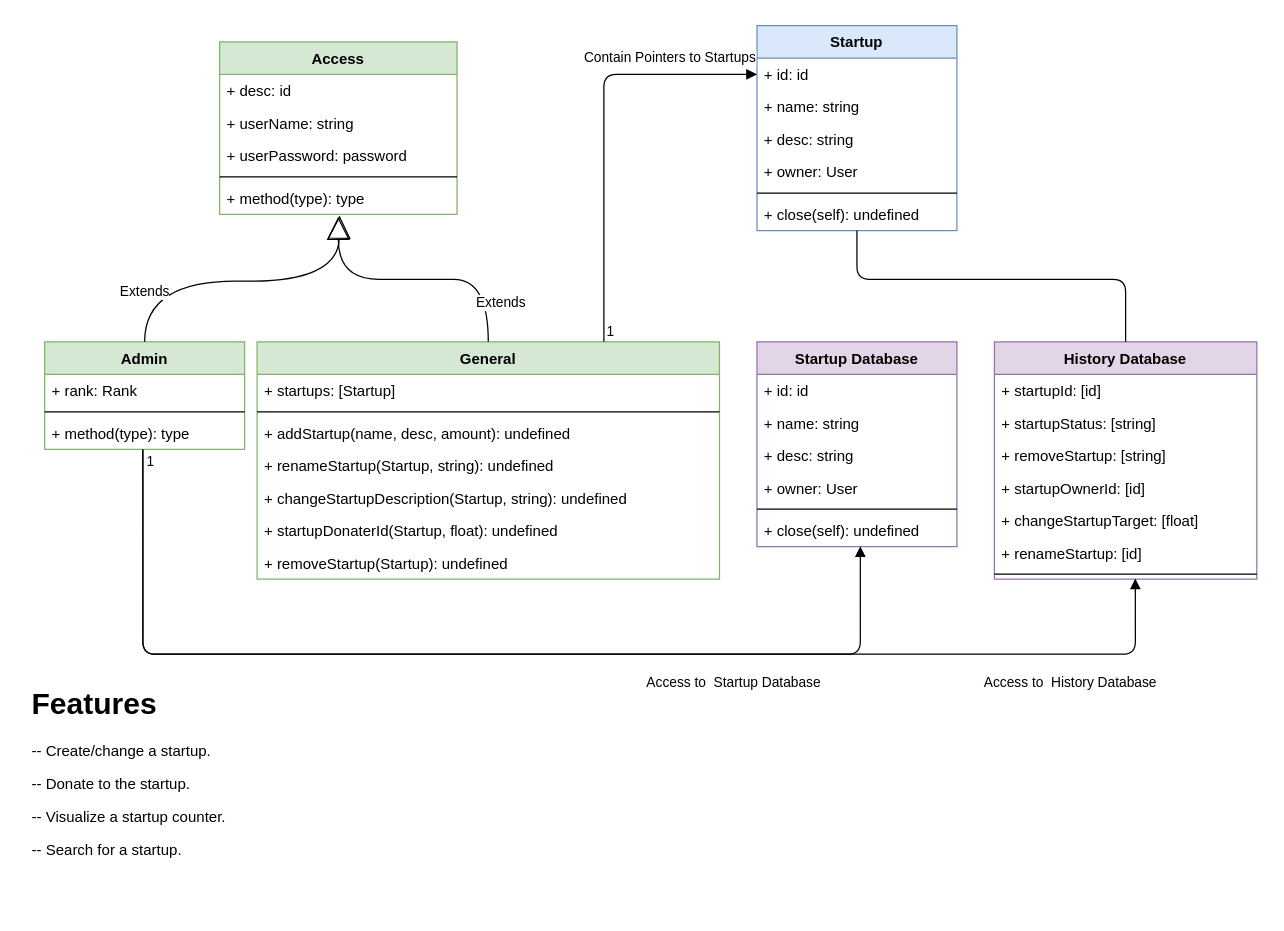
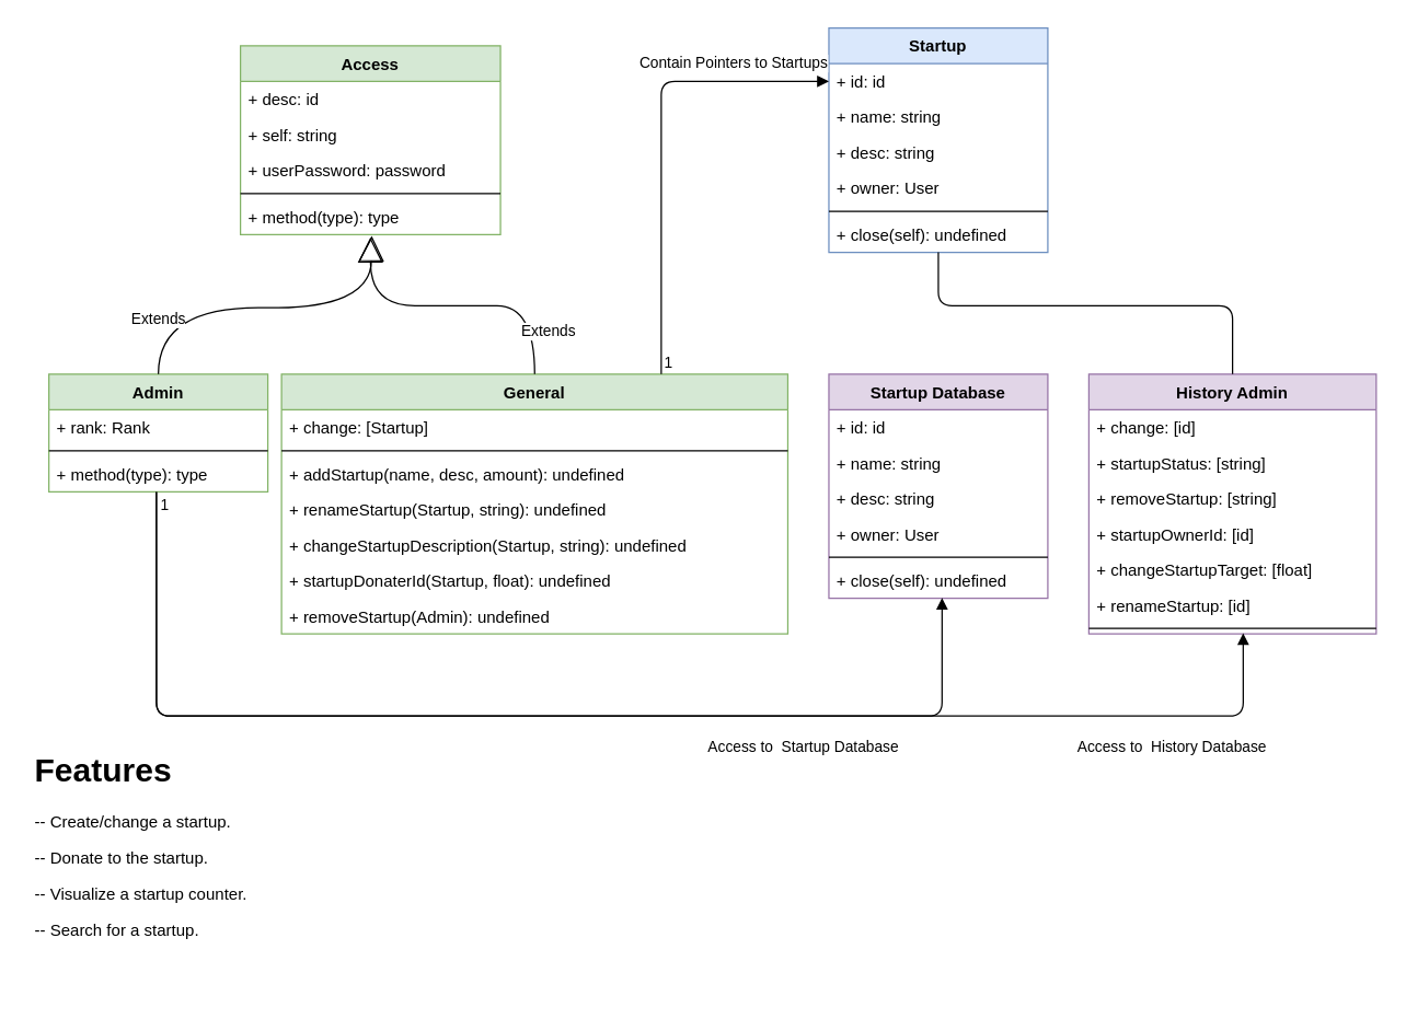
  <mxCell id="0" />
  <mxCell id="1" parent="0" />
  <mxCell id="2" value="Access&#10;" style="swimlane;fontStyle=1;align=center;verticalAlign=top;childLayout=stackLayout;horizontal=1;startSize=26;horizontalStack=0;resizeParent=1;resizeParentMax=0;resizeLast=0;collapsible=1;marginBottom=0;fillColor=#d5e8d4;strokeColor=#82b366;" vertex="1" parent="1"><mxGeometry x="175" y="33" width="190" height="138" as="geometry" /></mxCell>
  <mxCell id="3" value="+ desc: id" style="text;strokeColor=none;fillColor=none;align=left;verticalAlign=top;spacingLeft=4;spacingRight=4;overflow=hidden;rotatable=0;points=[[0,0.5],[1,0.5]];portConstraint=eastwest;" vertex="1" parent="2"><mxGeometry y="26" width="190" height="26" as="geometry" /></mxCell>
- <mxCell id="4" value="+ userName: string" style="text;strokeColor=none;fillColor=none;align=left;verticalAlign=top;spacingLeft=4;spacingRight=4;overflow=hidden;rotatable=0;points=[[0,0.5],[1,0.5]];portConstraint=eastwest;" vertex="1" parent="2"><mxGeometry y="52" width="190" height="26" as="geometry" /></mxCell>
+ <mxCell id="4" value="+ self: string" style="text;strokeColor=none;fillColor=none;align=left;verticalAlign=top;spacingLeft=4;spacingRight=4;overflow=hidden;rotatable=0;points=[[0,0.5],[1,0.5]];portConstraint=eastwest;" vertex="1" parent="2"><mxGeometry y="52" width="190" height="26" as="geometry" /></mxCell>
  <mxCell id="5" value="+ userPassword: password" style="text;strokeColor=none;fillColor=none;align=left;verticalAlign=top;spacingLeft=4;spacingRight=4;overflow=hidden;rotatable=0;points=[[0,0.5],[1,0.5]];portConstraint=eastwest;" vertex="1" parent="2"><mxGeometry y="78" width="190" height="26" as="geometry" /></mxCell>
  <mxCell id="6" value="" style="line;strokeWidth=1;fillColor=none;align=left;verticalAlign=middle;spacingTop=-1;spacingLeft=3;spacingRight=3;rotatable=0;labelPosition=right;points=[];portConstraint=eastwest;" vertex="1" parent="2"><mxGeometry y="104" width="190" height="8" as="geometry" /></mxCell>
  <mxCell id="7" value="+ method(type): type" style="text;strokeColor=none;fillColor=none;align=left;verticalAlign=top;spacingLeft=4;spacingRight=4;overflow=hidden;rotatable=0;points=[[0,0.5],[1,0.5]];portConstraint=eastwest;" vertex="1" parent="2"><mxGeometry y="112" width="190" height="26" as="geometry" /></mxCell>
  <mxCell id="8" value="General&#10;" style="swimlane;fontStyle=1;align=center;verticalAlign=top;childLayout=stackLayout;horizontal=1;startSize=26;horizontalStack=0;resizeParent=1;resizeParentMax=0;resizeLast=0;collapsible=1;marginBottom=0;fillColor=#d5e8d4;strokeColor=#82b366;" vertex="1" parent="1"><mxGeometry x="205" y="273" width="370" height="190" as="geometry" /></mxCell>
- <mxCell id="9" value="+ startups: [Startup]" style="text;strokeColor=none;fillColor=none;align=left;verticalAlign=top;spacingLeft=4;spacingRight=4;overflow=hidden;rotatable=0;points=[[0,0.5],[1,0.5]];portConstraint=eastwest;" vertex="1" parent="8"><mxGeometry y="26" width="370" height="26" as="geometry" /></mxCell>
+ <mxCell id="9" value="+ change: [Startup]" style="text;strokeColor=none;fillColor=none;align=left;verticalAlign=top;spacingLeft=4;spacingRight=4;overflow=hidden;rotatable=0;points=[[0,0.5],[1,0.5]];portConstraint=eastwest;" vertex="1" parent="8"><mxGeometry y="26" width="370" height="26" as="geometry" /></mxCell>
  <mxCell id="10" value="" style="line;strokeWidth=1;fillColor=none;align=left;verticalAlign=middle;spacingTop=-1;spacingLeft=3;spacingRight=3;rotatable=0;labelPosition=right;points=[];portConstraint=eastwest;" vertex="1" parent="8"><mxGeometry y="52" width="370" height="8" as="geometry" /></mxCell>
  <mxCell id="11" value="+ addStartup(name, desc, amount): undefined" style="text;strokeColor=none;fillColor=none;align=left;verticalAlign=top;spacingLeft=4;spacingRight=4;overflow=hidden;rotatable=0;points=[[0,0.5],[1,0.5]];portConstraint=eastwest;" vertex="1" parent="8"><mxGeometry y="60" width="370" height="26" as="geometry" /></mxCell>
  <mxCell id="12" value="+ renameStartup(Startup, string): undefined" style="text;strokeColor=none;fillColor=none;align=left;verticalAlign=top;spacingLeft=4;spacingRight=4;overflow=hidden;rotatable=0;points=[[0,0.5],[1,0.5]];portConstraint=eastwest;" vertex="1" parent="8"><mxGeometry y="86" width="370" height="26" as="geometry" /></mxCell>
  <mxCell id="13" value="+ changeStartupDescription(Startup, string): undefined" style="text;strokeColor=none;fillColor=none;align=left;verticalAlign=top;spacingLeft=4;spacingRight=4;overflow=hidden;rotatable=0;points=[[0,0.5],[1,0.5]];portConstraint=eastwest;" vertex="1" parent="8"><mxGeometry y="112" width="370" height="26" as="geometry" /></mxCell>
  <mxCell id="14" value="+ startupDonaterId(Startup, float): undefined" style="text;strokeColor=none;fillColor=none;align=left;verticalAlign=top;spacingLeft=4;spacingRight=4;overflow=hidden;rotatable=0;points=[[0,0.5],[1,0.5]];portConstraint=eastwest;" vertex="1" parent="8"><mxGeometry y="138" width="370" height="26" as="geometry" /></mxCell>
- <mxCell id="15" value="+ removeStartup(Startup): undefined" style="text;strokeColor=none;fillColor=none;align=left;verticalAlign=top;spacingLeft=4;spacingRight=4;overflow=hidden;rotatable=0;points=[[0,0.5],[1,0.5]];portConstraint=eastwest;" vertex="1" parent="8"><mxGeometry y="164" width="370" height="26" as="geometry" /></mxCell>
+ <mxCell id="15" value="+ removeStartup(Admin): undefined" style="text;strokeColor=none;fillColor=none;align=left;verticalAlign=top;spacingLeft=4;spacingRight=4;overflow=hidden;rotatable=0;points=[[0,0.5],[1,0.5]];portConstraint=eastwest;" vertex="1" parent="8"><mxGeometry y="164" width="370" height="26" as="geometry" /></mxCell>
  <mxCell id="16" value="Admin&#10;" style="swimlane;fontStyle=1;align=center;verticalAlign=top;childLayout=stackLayout;horizontal=1;startSize=26;horizontalStack=0;resizeParent=1;resizeParentMax=0;resizeLast=0;collapsible=1;marginBottom=0;fillColor=#d5e8d4;strokeColor=#82b366;" vertex="1" parent="1"><mxGeometry x="35" y="273" width="160" height="86" as="geometry" /></mxCell>
  <mxCell id="17" value="+ rank: Rank" style="text;strokeColor=none;fillColor=none;align=left;verticalAlign=top;spacingLeft=4;spacingRight=4;overflow=hidden;rotatable=0;points=[[0,0.5],[1,0.5]];portConstraint=eastwest;" vertex="1" parent="16"><mxGeometry y="26" width="160" height="26" as="geometry" /></mxCell>
  <mxCell id="18" value="" style="line;strokeWidth=1;fillColor=none;align=left;verticalAlign=middle;spacingTop=-1;spacingLeft=3;spacingRight=3;rotatable=0;labelPosition=right;points=[];portConstraint=eastwest;" vertex="1" parent="16"><mxGeometry y="52" width="160" height="8" as="geometry" /></mxCell>
  <mxCell id="19" value="+ method(type): type" style="text;strokeColor=none;fillColor=none;align=left;verticalAlign=top;spacingLeft=4;spacingRight=4;overflow=hidden;rotatable=0;points=[[0,0.5],[1,0.5]];portConstraint=eastwest;" vertex="1" parent="16"><mxGeometry y="60" width="160" height="26" as="geometry" /></mxCell>
  <mxCell id="20" value="Extends" style="endArrow=block;endSize=16;endFill=0;html=1;exitX=0.5;exitY=0;exitDx=0;exitDy=0;curved=1;" edge="1" parent="1" source="16"><mxGeometry x="-0.615" y="-10" width="160" relative="1" as="geometry"><mxPoint x="45" y="93" as="sourcePoint" /><mxPoint x="271" y="172" as="targetPoint" /><Array as="points"><mxPoint x="115" y="223" /><mxPoint x="270" y="226" /></Array><mxPoint as="offset" /></mxGeometry></mxCell>
  <mxCell id="21" value="Extends" style="endArrow=block;endSize=16;endFill=0;html=1;exitX=0.5;exitY=0;exitDx=0;exitDy=0;curved=1;" edge="1" parent="1" source="8"><mxGeometry x="-0.721" y="-10" width="160" relative="1" as="geometry"><mxPoint x="285" y="203" as="sourcePoint" /><mxPoint x="270" y="173" as="targetPoint" /><Array as="points"><mxPoint x="390" y="223" /><mxPoint x="335" y="223" /><mxPoint x="270" y="223" /></Array><mxPoint as="offset" /></mxGeometry></mxCell>
  <mxCell id="22" value="Startup" style="swimlane;fontStyle=1;align=center;verticalAlign=top;childLayout=stackLayout;horizontal=1;startSize=26;horizontalStack=0;resizeParent=1;resizeParentMax=0;resizeLast=0;collapsible=1;marginBottom=0;fillColor=#dae8fc;strokeColor=#6c8ebf;" vertex="1" parent="1"><mxGeometry x="605" y="20" width="160" height="164" as="geometry"><mxRectangle x="560" y="80" width="80" height="26" as="alternateBounds" /></mxGeometry></mxCell>
  <mxCell id="23" value="+ id: id" style="text;strokeColor=none;fillColor=none;align=left;verticalAlign=top;spacingLeft=4;spacingRight=4;overflow=hidden;rotatable=0;points=[[0,0.5],[1,0.5]];portConstraint=eastwest;" vertex="1" parent="22"><mxGeometry y="26" width="160" height="26" as="geometry" /></mxCell>
  <mxCell id="24" value="+ name: string" style="text;strokeColor=none;fillColor=none;align=left;verticalAlign=top;spacingLeft=4;spacingRight=4;overflow=hidden;rotatable=0;points=[[0,0.5],[1,0.5]];portConstraint=eastwest;" vertex="1" parent="22"><mxGeometry y="52" width="160" height="26" as="geometry" /></mxCell>
  <mxCell id="25" value="+ desc: string" style="text;strokeColor=none;fillColor=none;align=left;verticalAlign=top;spacingLeft=4;spacingRight=4;overflow=hidden;rotatable=0;points=[[0,0.5],[1,0.5]];portConstraint=eastwest;" vertex="1" parent="22"><mxGeometry y="78" width="160" height="26" as="geometry" /></mxCell>
  <mxCell id="26" value="+ owner: User" style="text;strokeColor=none;fillColor=none;align=left;verticalAlign=top;spacingLeft=4;spacingRight=4;overflow=hidden;rotatable=0;points=[[0,0.5],[1,0.5]];portConstraint=eastwest;" vertex="1" parent="22"><mxGeometry y="104" width="160" height="26" as="geometry" /></mxCell>
  <mxCell id="27" value="" style="line;strokeWidth=1;fillColor=none;align=left;verticalAlign=middle;spacingTop=-1;spacingLeft=3;spacingRight=3;rotatable=0;labelPosition=right;points=[];portConstraint=eastwest;" vertex="1" parent="22"><mxGeometry y="130" width="160" height="8" as="geometry" /></mxCell>
  <mxCell id="28" value="+ close(self): undefined" style="text;strokeColor=none;fillColor=none;align=left;verticalAlign=top;spacingLeft=4;spacingRight=4;overflow=hidden;rotatable=0;points=[[0,0.5],[1,0.5]];portConstraint=eastwest;" vertex="1" parent="22"><mxGeometry y="138" width="160" height="26" as="geometry" /></mxCell>
- <mxCell id="29" value="History Database" style="swimlane;fontStyle=1;align=center;verticalAlign=top;childLayout=stackLayout;horizontal=1;startSize=26;horizontalStack=0;resizeParent=1;resizeParentMax=0;resizeLast=0;collapsible=1;marginBottom=0;fillColor=#e1d5e7;strokeColor=#9673a6;" vertex="1" parent="1"><mxGeometry x="795" y="273" width="210" height="190" as="geometry" /></mxCell>
- <mxCell id="30" value="+ startupId: [id]" style="text;strokeColor=none;fillColor=none;align=left;verticalAlign=top;spacingLeft=4;spacingRight=4;overflow=hidden;rotatable=0;points=[[0,0.5],[1,0.5]];portConstraint=eastwest;" vertex="1" parent="29"><mxGeometry y="26" width="210" height="26" as="geometry" /></mxCell>
+ <mxCell id="29" value="History Admin" style="swimlane;fontStyle=1;align=center;verticalAlign=top;childLayout=stackLayout;horizontal=1;startSize=26;horizontalStack=0;resizeParent=1;resizeParentMax=0;resizeLast=0;collapsible=1;marginBottom=0;fillColor=#e1d5e7;strokeColor=#9673a6;" vertex="1" parent="1"><mxGeometry x="795" y="273" width="210" height="190" as="geometry" /></mxCell>
+ <mxCell id="30" value="+ change: [id]" style="text;strokeColor=none;fillColor=none;align=left;verticalAlign=top;spacingLeft=4;spacingRight=4;overflow=hidden;rotatable=0;points=[[0,0.5],[1,0.5]];portConstraint=eastwest;" vertex="1" parent="29"><mxGeometry y="26" width="210" height="26" as="geometry" /></mxCell>
  <mxCell id="31" value="+ startupStatus: [string]" style="text;strokeColor=none;fillColor=none;align=left;verticalAlign=top;spacingLeft=4;spacingRight=4;overflow=hidden;rotatable=0;points=[[0,0.5],[1,0.5]];portConstraint=eastwest;" vertex="1" parent="29"><mxGeometry y="52" width="210" height="26" as="geometry" /></mxCell>
  <mxCell id="32" value="+ removeStartup: [string]" style="text;strokeColor=none;fillColor=none;align=left;verticalAlign=top;spacingLeft=4;spacingRight=4;overflow=hidden;rotatable=0;points=[[0,0.5],[1,0.5]];portConstraint=eastwest;" vertex="1" parent="29"><mxGeometry y="78" width="210" height="26" as="geometry" /></mxCell>
  <mxCell id="33" value="+ startupOwnerId: [id]" style="text;strokeColor=none;fillColor=none;align=left;verticalAlign=top;spacingLeft=4;spacingRight=4;overflow=hidden;rotatable=0;points=[[0,0.5],[1,0.5]];portConstraint=eastwest;" vertex="1" parent="29"><mxGeometry y="104" width="210" height="26" as="geometry" /></mxCell>
  <mxCell id="34" value="+ changeStartupTarget: [float]" style="text;strokeColor=none;fillColor=none;align=left;verticalAlign=top;spacingLeft=4;spacingRight=4;overflow=hidden;rotatable=0;points=[[0,0.5],[1,0.5]];portConstraint=eastwest;" vertex="1" parent="29"><mxGeometry y="130" width="210" height="26" as="geometry" /></mxCell>
  <mxCell id="35" value="+ renameStartup: [id]" style="text;strokeColor=none;fillColor=none;align=left;verticalAlign=top;spacingLeft=4;spacingRight=4;overflow=hidden;rotatable=0;points=[[0,0.5],[1,0.5]];portConstraint=eastwest;" vertex="1" parent="29"><mxGeometry y="156" width="210" height="26" as="geometry" /></mxCell>
  <mxCell id="36" value="" style="line;strokeWidth=1;fillColor=none;align=left;verticalAlign=middle;spacingTop=-1;spacingLeft=3;spacingRight=3;rotatable=0;labelPosition=right;points=[];portConstraint=eastwest;" vertex="1" parent="29"><mxGeometry y="182" width="210" height="8" as="geometry" /></mxCell>
  <mxCell id="37" value="&lt;div&gt;Contain Pointers to Startups&lt;/div&gt;" style="endArrow=block;endFill=1;html=1;edgeStyle=orthogonalEdgeStyle;align=left;verticalAlign=top;exitX=0.75;exitY=0;exitDx=0;exitDy=0;entryX=0;entryY=0.5;entryDx=0;entryDy=0;" edge="1" parent="1" source="8" target="23"><mxGeometry x="0.272" y="31" relative="1" as="geometry"><mxPoint x="425" y="233" as="sourcePoint" /><mxPoint x="585" y="233" as="targetPoint" /><mxPoint x="-18" y="5" as="offset" /></mxGeometry></mxCell>
  <mxCell id="38" value="1" style="edgeLabel;resizable=0;html=1;align=left;verticalAlign=bottom;" connectable="0" vertex="1" parent="37"><mxGeometry x="-1" relative="1" as="geometry" /></mxCell>
  <mxCell id="39" value="Startup Database" style="swimlane;fontStyle=1;align=center;verticalAlign=top;childLayout=stackLayout;horizontal=1;startSize=26;horizontalStack=0;resizeParent=1;resizeParentMax=0;resizeLast=0;collapsible=1;marginBottom=0;fillColor=#e1d5e7;strokeColor=#9673a6;" vertex="1" parent="1"><mxGeometry x="605" y="273" width="160" height="164" as="geometry"><mxRectangle x="560" y="80" width="80" height="26" as="alternateBounds" /></mxGeometry></mxCell>
  <mxCell id="40" value="+ id: id" style="text;strokeColor=none;fillColor=none;align=left;verticalAlign=top;spacingLeft=4;spacingRight=4;overflow=hidden;rotatable=0;points=[[0,0.5],[1,0.5]];portConstraint=eastwest;" vertex="1" parent="39"><mxGeometry y="26" width="160" height="26" as="geometry" /></mxCell>
  <mxCell id="41" value="+ name: string" style="text;strokeColor=none;fillColor=none;align=left;verticalAlign=top;spacingLeft=4;spacingRight=4;overflow=hidden;rotatable=0;points=[[0,0.5],[1,0.5]];portConstraint=eastwest;" vertex="1" parent="39"><mxGeometry y="52" width="160" height="26" as="geometry" /></mxCell>
  <mxCell id="42" value="+ desc: string" style="text;strokeColor=none;fillColor=none;align=left;verticalAlign=top;spacingLeft=4;spacingRight=4;overflow=hidden;rotatable=0;points=[[0,0.5],[1,0.5]];portConstraint=eastwest;" vertex="1" parent="39"><mxGeometry y="78" width="160" height="26" as="geometry" /></mxCell>
  <mxCell id="43" value="+ owner: User" style="text;strokeColor=none;fillColor=none;align=left;verticalAlign=top;spacingLeft=4;spacingRight=4;overflow=hidden;rotatable=0;points=[[0,0.5],[1,0.5]];portConstraint=eastwest;" vertex="1" parent="39"><mxGeometry y="104" width="160" height="26" as="geometry" /></mxCell>
  <mxCell id="44" value="" style="line;strokeWidth=1;fillColor=none;align=left;verticalAlign=middle;spacingTop=-1;spacingLeft=3;spacingRight=3;rotatable=0;labelPosition=right;points=[];portConstraint=eastwest;" vertex="1" parent="39"><mxGeometry y="130" width="160" height="8" as="geometry" /></mxCell>
  <mxCell id="45" value="+ close(self): undefined" style="text;strokeColor=none;fillColor=none;align=left;verticalAlign=top;spacingLeft=4;spacingRight=4;overflow=hidden;rotatable=0;points=[[0,0.5],[1,0.5]];portConstraint=eastwest;" vertex="1" parent="39"><mxGeometry y="138" width="160" height="26" as="geometry" /></mxCell>
  <mxCell id="46" value="" style="orthogonalLoop=1;jettySize=auto;html=1;entryX=0.5;entryY=0;entryDx=0;entryDy=0;rounded=1;endArrow=none;" edge="1" parent="1" source="22" target="29"><mxGeometry relative="1" as="geometry"><mxPoint x="685" y="184" as="sourcePoint" /><mxPoint x="685" y="273" as="targetPoint" /><Array as="points"><mxPoint x="685" y="223" /><mxPoint x="900" y="223" /></Array></mxGeometry></mxCell>
  <mxCell id="47" value="Access to&amp;nbsp; Startup Database" style="endArrow=block;endFill=1;html=1;edgeStyle=orthogonalEdgeStyle;align=left;verticalAlign=top;entryX=0.517;entryY=0.987;entryDx=0;entryDy=0;entryPerimeter=0;exitX=0.491;exitY=1.006;exitDx=0;exitDy=0;exitPerimeter=0;" edge="1" parent="1" source="19" target="45"><mxGeometry x="0.371" y="-10" relative="1" as="geometry"><mxPoint x="205" y="533" as="sourcePoint" /><mxPoint x="365" y="533" as="targetPoint" /><Array as="points"><mxPoint x="114" y="523" /><mxPoint x="688" y="523" /></Array><mxPoint as="offset" /></mxGeometry></mxCell>
  <mxCell id="48" value="1" style="edgeLabel;resizable=0;html=1;align=left;verticalAlign=bottom;" connectable="0" vertex="1" parent="47"><mxGeometry x="-1" relative="1" as="geometry"><mxPoint x="1" y="18" as="offset" /></mxGeometry></mxCell>
  <mxCell id="49" value="Access to&amp;nbsp; History Database" style="endArrow=block;endFill=1;html=1;edgeStyle=orthogonalEdgeStyle;align=left;verticalAlign=top;entryX=0.537;entryY=0.938;entryDx=0;entryDy=0;entryPerimeter=0;exitX=0.491;exitY=1.006;exitDx=0;exitDy=0;exitPerimeter=0;" edge="1" parent="1" source="19" target="36"><mxGeometry x="0.64" y="-10" relative="1" as="geometry"><mxPoint x="113.56" y="359.156" as="sourcePoint" /><mxPoint x="687.72" y="436.662" as="targetPoint" /><Array as="points"><mxPoint x="114" y="523" /><mxPoint x="908" y="523" /></Array><mxPoint as="offset" /></mxGeometry></mxCell>
  <mxCell id="50" value="1" style="edgeLabel;resizable=0;html=1;align=left;verticalAlign=bottom;" connectable="0" vertex="1" parent="49"><mxGeometry x="-1" relative="1" as="geometry"><mxPoint x="1" y="18" as="offset" /></mxGeometry></mxCell>
  <mxCell id="51" value="&lt;h1&gt;Features&lt;/h1&gt;&lt;p&gt;-- Create/change a startup.&lt;/p&gt;&lt;p&gt;-- Donate to the startup.&lt;/p&gt;&lt;p&gt;-- Visualize a startup counter.&lt;br&gt;&lt;/p&gt;&lt;div&gt;-- Search for a startup.&lt;/div&gt;&lt;div&gt;&lt;br&gt;&lt;/div&gt;" style="text;html=1;strokeColor=none;fillColor=none;spacing=5;spacingTop=-20;whiteSpace=wrap;overflow=hidden;rounded=0;" vertex="1" parent="1"><mxGeometry x="20" y="543" width="255" height="180" as="geometry" /></mxCell>
